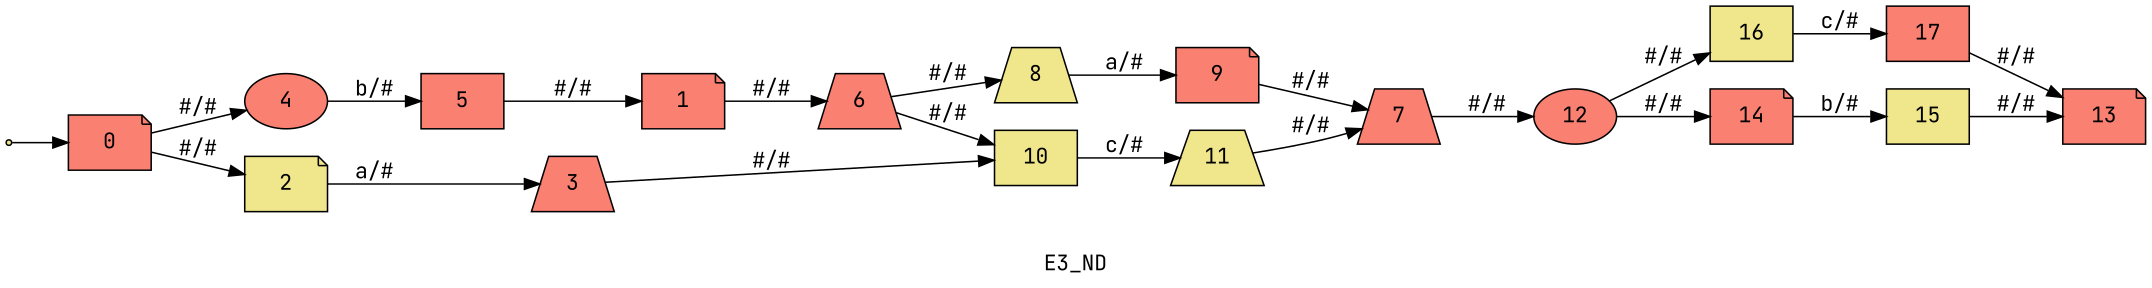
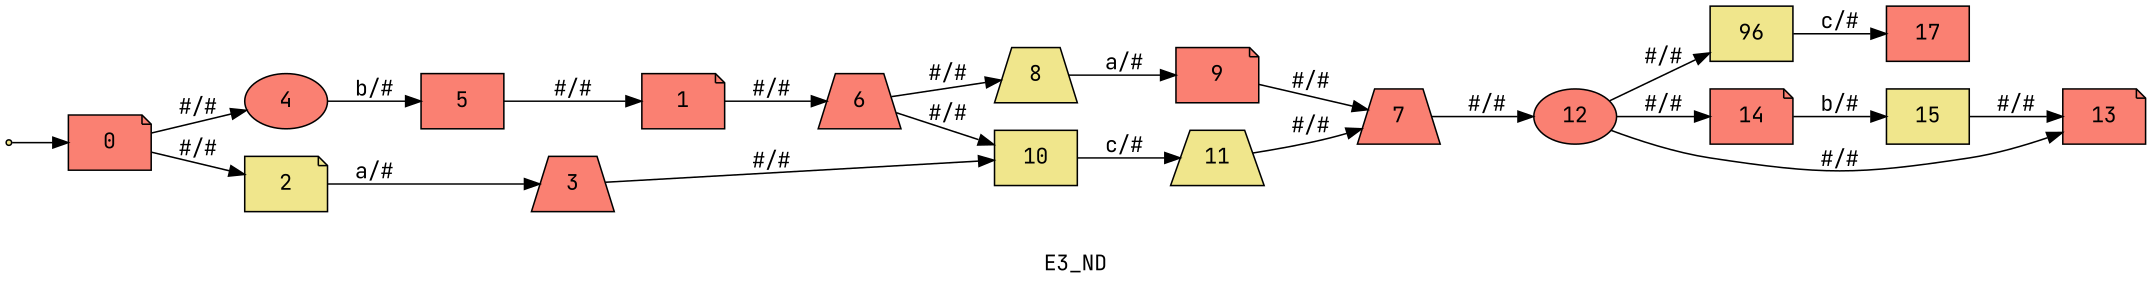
  digraph {
    fontname="JetBrains Mono"
    label=E3_ND
    rankdir=LR
    node [fillcolor=salmon fontname="JetBrains Mono" shape=note style=filled]
    edge [fontname="JetBrains Mono"]
    init0 [fillcolor=khaki shape=point]
    0
    4 [shape=ellipse]
    2 [fillcolor=khaki]
    5 [shape=box]
    3 [shape=trapezium]
    1
    10 [fillcolor=khaki shape=box]
    6 [shape=trapezium]
    8 [fillcolor=khaki shape=trapezium]
    11 [fillcolor=khaki shape=trapezium]
    9
    7 [shape=trapezium]
    12 [shape=ellipse]
-   16 [fillcolor=khaki shape=box]
+   16 [fillcolor=khaki shape=box label=96]
    14
    17 [shape=box]
    15 [fillcolor=khaki shape=box]
    13
    init0 -> 0
    0 -> 4 [label="#/#"]
    0 -> 2 [label="#/#"]
    4 -> 5 [label="b/#"]
    2 -> 3 [label="a/#"]
    5 -> 1 [label="#/#"]
    3 -> 10 [label="#/#"]
    1 -> 6 [label="#/#"]
    10 -> 11 [label="c/#"]
    6 -> 10 [label="#/#"]
    6 -> 8 [label="#/#"]
    8 -> 9 [label="a/#"]
    11 -> 7 [label="#/#"]
    9 -> 7 [label="#/#"]
    7 -> 12 [label="#/#"]
    12 -> 16 [label="#/#"]
    12 -> 14 [label="#/#"]
    16 -> 17 [label="c/#"]
    14 -> 15 [label="b/#"]
-   17 -> 13 [label="#/#"]
+   12 -> 13 [label="#/#"]
    15 -> 13 [label="#/#"]
  }
